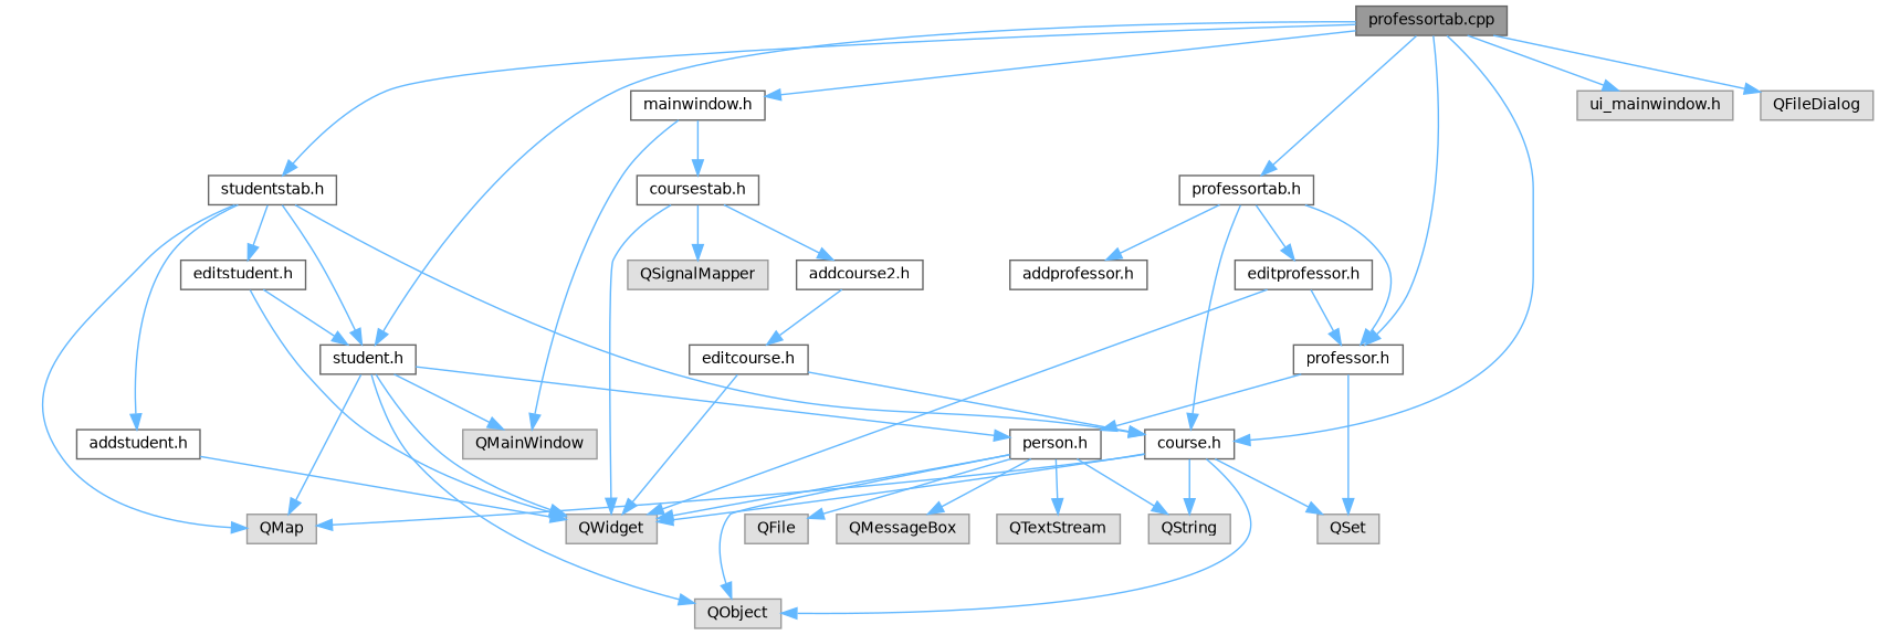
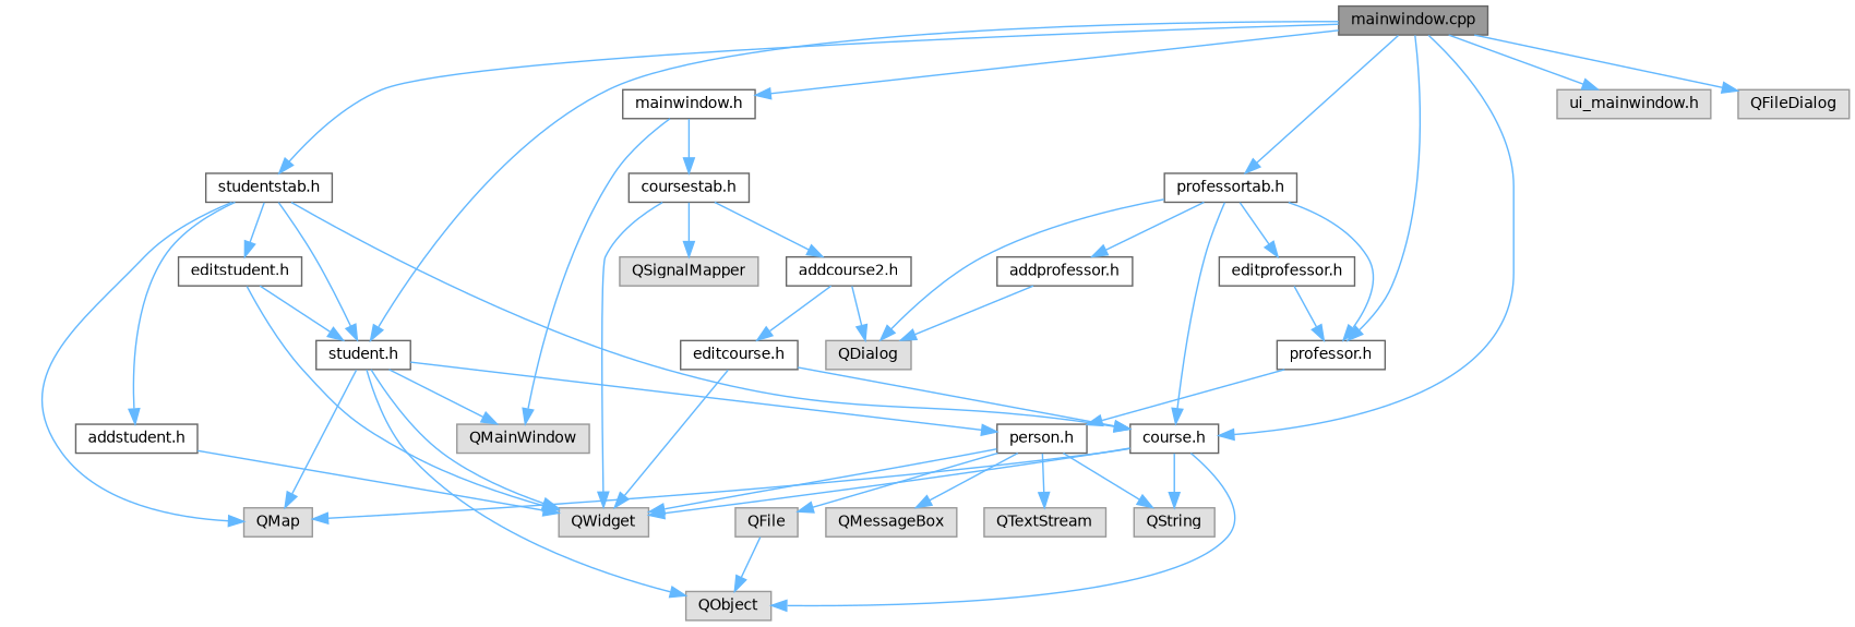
  digraph {
    node [color=grey40 fillcolor=white fontname=Helvetica fontsize=10 shape=box style=filled]
    edge [color=steelblue1 fontname=Helvetica fontsize=10 labelfontname=Helvetica labelfontsize=10 style=solid]
-   n1 [color=gray40 fillcolor=grey60 fontcolor=black height=0.2 label="professortab.cpp" width=0.4]
+   n1 [color=gray40 fillcolor=grey60 fontcolor=black height=0.2 label="mainwindow.cpp" width=0.4]
    n2 [height=0.2 label="mainwindow.h" width=0.4]
    n3 [height=0.2 label="course.h" width=0.4]
    n4 [color=grey60 fillcolor="#E0E0E0" height=0.2 label="ui_mainwindow.h" width=0.4]
    n5 [height=0.2 label="studentstab.h" width=0.4]
    n6 [height=0.2 label="student.h" width=0.4]
    n7 [height=0.2 label="professortab.h" width=0.4]
    n8 [height=0.2 label="professor.h" width=0.4]
    n9 [color=grey60 fillcolor="#E0E0E0" height=0.2 label=QFileDialog width=0.4]
    n10 [height=0.2 label="coursestab.h" width=0.4]
    n11 [color=grey60 fillcolor="#E0E0E0" height=0.2 label=QMainWindow width=0.4]
    n12 [color=grey60 fillcolor="#E0E0E0" height=0.2 label=QWidget width=0.4]
    n13 [color=grey60 fillcolor="#E0E0E0" height=0.2 label=QString width=0.4]
    n14 [color=grey60 fillcolor="#E0E0E0" height=0.2 label=QObject width=0.4]
-   n15 [color=grey60 fillcolor="#E0E0E0" height=0.2 label=QSet width=0.4]
    n16 [color=grey60 fillcolor="#E0E0E0" height=0.2 label=QMap width=0.4]
    n17 [height=0.2 label="addstudent.h" width=0.4]
    n18 [height=0.2 label="editstudent.h" width=0.4]
    n19 [height=0.2 label="person.h" width=0.4]
+   n20 [color=grey60 fillcolor="#E0E0E0" height=0.2 label=QDialog width=0.4]
    n21 [height=0.2 label="addprofessor.h" width=0.4]
    n22 [height=0.2 label="editprofessor.h" width=0.4]
    n23 [height=0.2 label="addcourse2.h" width=0.4]
    n24 [color=grey60 fillcolor="#E0E0E0" height=0.2 label=QSignalMapper width=0.4]
    n25 [height=0.2 label="editcourse.h" width=0.4]
    n26 [color=grey60 fillcolor="#E0E0E0" height=0.2 label=QFile width=0.4]
    n27 [color=grey60 fillcolor="#E0E0E0" height=0.2 label=QMessageBox width=0.4]
    n28 [color=grey60 fillcolor="#E0E0E0" height=0.2 label=QTextStream width=0.4]
    n1 -> n2
    n1 -> n3
    n1 -> n4
    n1 -> n5
    n1 -> n6
    n1 -> n7
    n1 -> n8
    n1 -> n9
    n2 -> n10
    n2 -> n11
    n3 -> n12
    n3 -> n13
    n3 -> n14
-   n3 -> n15
    n3 -> n16
    n5 -> n3
    n5 -> n6
    n5 -> n16
    n5 -> n17
    n5 -> n18
    n6 -> n11
    n6 -> n12
    n6 -> n14
    n6 -> n16
    n6 -> n19
    n7 -> n3
    n7 -> n8
+   n7 -> n20
    n7 -> n21
    n7 -> n22
-   n8 -> n15
    n8 -> n19
    n10 -> n12
    n10 -> n23
    n10 -> n24
    n17 -> n12
    n18 -> n6
    n18 -> n12
    n19 -> n12
    n19 -> n13
-   n19 -> n14
+   n26 -> n14
    n19 -> n26
    n19 -> n27
    n19 -> n28
+   n21 -> n20
    n22 -> n8
-   n22 -> n12
+   n23 -> n20
    n23 -> n25
    n25 -> n3
    n25 -> n12
  }
